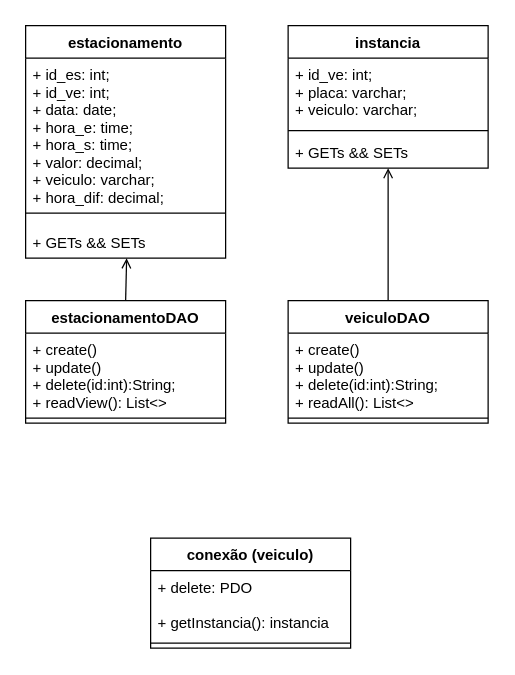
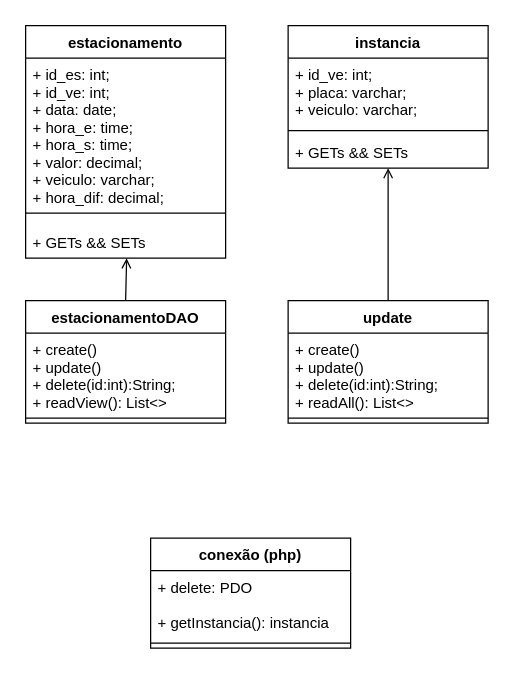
  <mxCell id="0" />
  <mxCell id="1" parent="0" />
  <mxCell id="2" value="instancia" style="swimlane;fontStyle=1;align=center;verticalAlign=top;childLayout=stackLayout;horizontal=1;startSize=26;horizontalStack=0;resizeParent=1;resizeParentMax=0;resizeLast=0;collapsible=1;marginBottom=0;" parent="1" vertex="1"><mxGeometry x="230" y="20" width="160" height="114" as="geometry" /></mxCell>
  <mxCell id="3" value="+ id_ve: int;&#10;+ placa: varchar;&#10;+ veiculo: varchar;&#10;&#10;" style="text;strokeColor=none;fillColor=none;align=left;verticalAlign=top;spacingLeft=4;spacingRight=4;overflow=hidden;rotatable=0;points=[[0,0.5],[1,0.5]];portConstraint=eastwest;" parent="2" vertex="1"><mxGeometry y="26" width="160" height="54" as="geometry" /></mxCell>
  <mxCell id="4" value="" style="line;strokeWidth=1;fillColor=none;align=left;verticalAlign=middle;spacingTop=-1;spacingLeft=3;spacingRight=3;rotatable=0;labelPosition=right;points=[];portConstraint=eastwest;" parent="2" vertex="1"><mxGeometry y="80" width="160" height="8" as="geometry" /></mxCell>
  <mxCell id="5" value="+ GETs &amp;&amp; SETs" style="text;strokeColor=none;fillColor=none;align=left;verticalAlign=top;spacingLeft=4;spacingRight=4;overflow=hidden;rotatable=0;points=[[0,0.5],[1,0.5]];portConstraint=eastwest;" parent="2" vertex="1"><mxGeometry y="88" width="160" height="26" as="geometry" /></mxCell>
  <mxCell id="6" value="estacionamento" style="swimlane;fontStyle=1;align=center;verticalAlign=top;childLayout=stackLayout;horizontal=1;startSize=26;horizontalStack=0;resizeParent=1;resizeParentMax=0;resizeLast=0;collapsible=1;marginBottom=0;" parent="1" vertex="1"><mxGeometry x="20" y="20" width="160" height="186" as="geometry" /></mxCell>
  <mxCell id="7" value="+ id_es: int;&#10;+ id_ve: int;&#10;+ data: date;&#10;+ hora_e: time;&#10;+ hora_s: time;&#10;+ valor: decimal;&#10;+ veiculo: varchar;&#10;+ hora_dif: decimal;&#10;&#10;&#10;&#10;" style="text;strokeColor=none;fillColor=none;align=left;verticalAlign=top;spacingLeft=4;spacingRight=4;overflow=hidden;rotatable=0;points=[[0,0.5],[1,0.5]];portConstraint=eastwest;" parent="6" vertex="1"><mxGeometry y="26" width="160" height="114" as="geometry" /></mxCell>
  <mxCell id="8" value="" style="line;strokeWidth=1;fillColor=none;align=left;verticalAlign=middle;spacingTop=-1;spacingLeft=3;spacingRight=3;rotatable=0;labelPosition=right;points=[];portConstraint=eastwest;" parent="6" vertex="1"><mxGeometry y="140" width="160" height="20" as="geometry" /></mxCell>
  <mxCell id="9" value="+ GETs &amp;&amp; SETs" style="text;strokeColor=none;fillColor=none;align=left;verticalAlign=top;spacingLeft=4;spacingRight=4;overflow=hidden;rotatable=0;points=[[0,0.5],[1,0.5]];portConstraint=eastwest;" parent="6" vertex="1"><mxGeometry y="160" width="160" height="26" as="geometry" /></mxCell>
  <mxCell id="10" style="rounded=0;orthogonalLoop=1;jettySize=auto;html=1;exitX=0.5;exitY=0;exitDx=0;exitDy=0;entryX=0.505;entryY=1.007;entryDx=0;entryDy=0;entryPerimeter=0;endArrow=open;endFill=0;" parent="1" source="11" target="9" edge="1"><mxGeometry relative="1" as="geometry" /></mxCell>
  <mxCell id="11" value="estacionamentoDAO" style="swimlane;fontStyle=1;align=center;verticalAlign=top;childLayout=stackLayout;horizontal=1;startSize=26;horizontalStack=0;resizeParent=1;resizeParentMax=0;resizeLast=0;collapsible=1;marginBottom=0;" parent="1" vertex="1"><mxGeometry x="20" y="240" width="160" height="98" as="geometry" /></mxCell>
  <mxCell id="12" value="+ create()&#10;+ update()&#10;+ delete(id:int):String;&#10;+ readView(): List&lt;&gt;" style="text;strokeColor=none;fillColor=none;align=left;verticalAlign=top;spacingLeft=4;spacingRight=4;overflow=hidden;rotatable=0;points=[[0,0.5],[1,0.5]];portConstraint=eastwest;" parent="11" vertex="1"><mxGeometry y="26" width="160" height="64" as="geometry" /></mxCell>
  <mxCell id="13" value="" style="line;strokeWidth=1;fillColor=none;align=left;verticalAlign=middle;spacingTop=-1;spacingLeft=3;spacingRight=3;rotatable=0;labelPosition=right;points=[];portConstraint=eastwest;" parent="11" vertex="1"><mxGeometry y="90" width="160" height="8" as="geometry" /></mxCell>
  <mxCell id="14" style="rounded=0;orthogonalLoop=1;jettySize=auto;html=1;exitX=0.5;exitY=0;exitDx=0;exitDy=0;endArrow=open;endFill=0;" parent="1" source="15" target="5" edge="1"><mxGeometry relative="1" as="geometry" /></mxCell>
- <mxCell id="15" value="veiculoDAO" style="swimlane;fontStyle=1;align=center;verticalAlign=top;childLayout=stackLayout;horizontal=1;startSize=26;horizontalStack=0;resizeParent=1;resizeParentMax=0;resizeLast=0;collapsible=1;marginBottom=0;" parent="1" vertex="1"><mxGeometry x="230" y="240" width="160" height="98" as="geometry" /></mxCell>
+ <mxCell id="15" value="update" style="swimlane;fontStyle=1;align=center;verticalAlign=top;childLayout=stackLayout;horizontal=1;startSize=26;horizontalStack=0;resizeParent=1;resizeParentMax=0;resizeLast=0;collapsible=1;marginBottom=0;" parent="1" vertex="1"><mxGeometry x="230" y="240" width="160" height="98" as="geometry" /></mxCell>
  <mxCell id="16" value="+ create()&#10;+ update()&#10;+ delete(id:int):String;&#10;+ readAll(): List&lt;&gt;" style="text;strokeColor=none;fillColor=none;align=left;verticalAlign=top;spacingLeft=4;spacingRight=4;overflow=hidden;rotatable=0;points=[[0,0.5],[1,0.5]];portConstraint=eastwest;" parent="15" vertex="1"><mxGeometry y="26" width="160" height="64" as="geometry" /></mxCell>
  <mxCell id="17" value="" style="line;strokeWidth=1;fillColor=none;align=left;verticalAlign=middle;spacingTop=-1;spacingLeft=3;spacingRight=3;rotatable=0;labelPosition=right;points=[];portConstraint=eastwest;" parent="15" vertex="1"><mxGeometry y="90" width="160" height="8" as="geometry" /></mxCell>
- <mxCell id="18" value="conexão (veiculo)" style="swimlane;fontStyle=1;align=center;verticalAlign=top;childLayout=stackLayout;horizontal=1;startSize=26;horizontalStack=0;resizeParent=1;resizeParentMax=0;resizeLast=0;collapsible=1;marginBottom=0;" parent="1" vertex="1"><mxGeometry x="120" y="430" width="160" height="88" as="geometry" /></mxCell>
+ <mxCell id="18" value="conexão (php)" style="swimlane;fontStyle=1;align=center;verticalAlign=top;childLayout=stackLayout;horizontal=1;startSize=26;horizontalStack=0;resizeParent=1;resizeParentMax=0;resizeLast=0;collapsible=1;marginBottom=0;" parent="1" vertex="1"><mxGeometry x="120" y="430" width="160" height="88" as="geometry" /></mxCell>
  <mxCell id="19" value="+ delete: PDO&#10;&#10;+ getInstancia(): instancia" style="text;strokeColor=none;fillColor=none;align=left;verticalAlign=top;spacingLeft=4;spacingRight=4;overflow=hidden;rotatable=0;points=[[0,0.5],[1,0.5]];portConstraint=eastwest;" parent="18" vertex="1"><mxGeometry y="26" width="160" height="54" as="geometry" /></mxCell>
  <mxCell id="20" value="" style="line;strokeWidth=1;fillColor=none;align=left;verticalAlign=middle;spacingTop=-1;spacingLeft=3;spacingRight=3;rotatable=0;labelPosition=right;points=[];portConstraint=eastwest;" parent="18" vertex="1"><mxGeometry y="80" width="160" height="8" as="geometry" /></mxCell>
